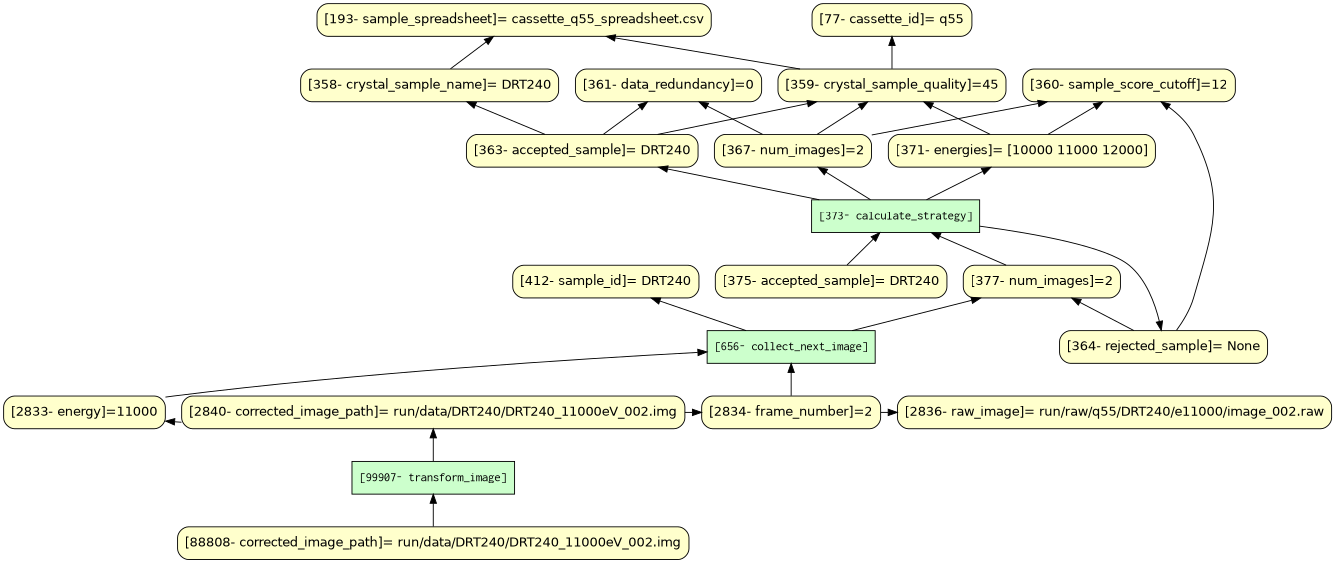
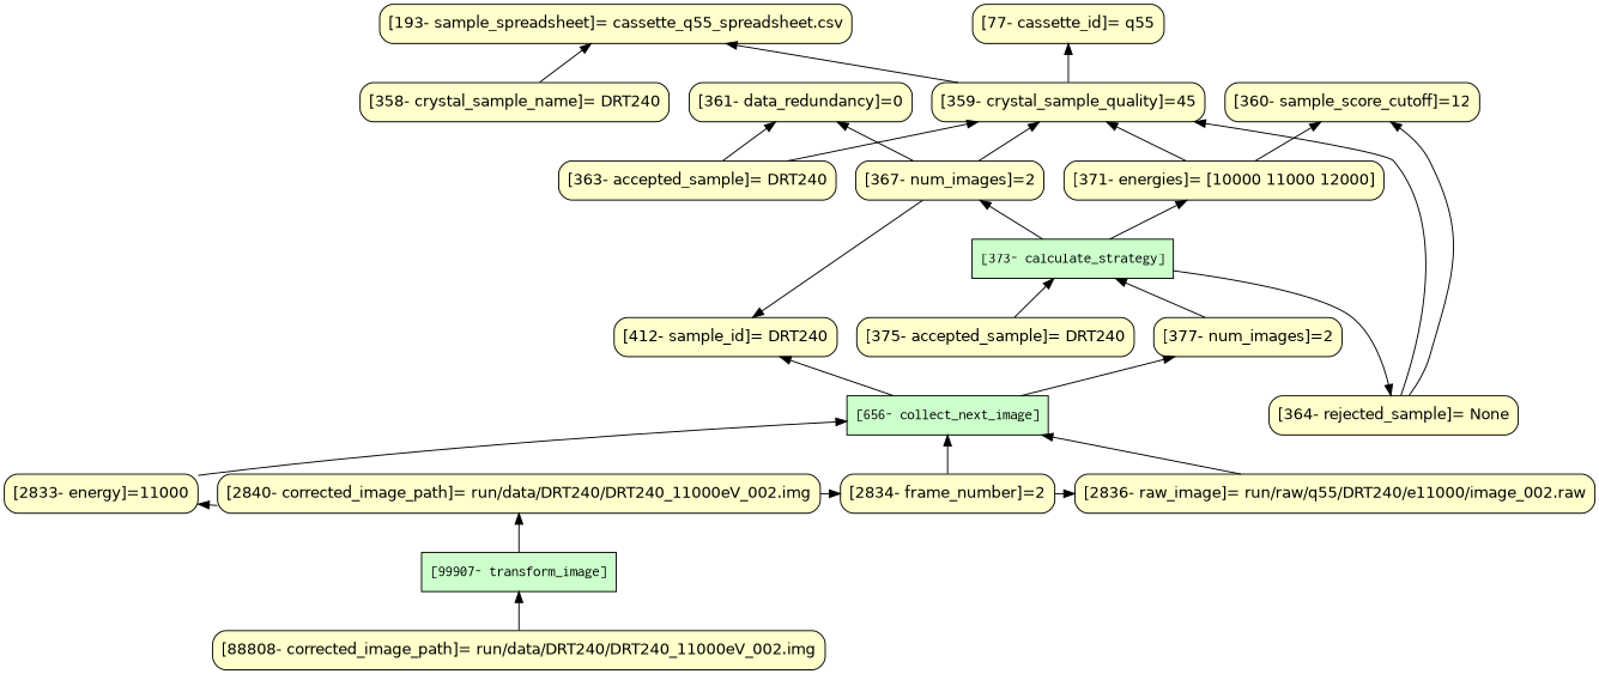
  digraph {
    rankdir=BT
    node [fillcolor="#FFFFCC" fontname=Helvetica peripheries=1 shape=box style="rounded,filled"]
    "[77- cassette_id]= q55"
    "[193- sample_spreadsheet]= cassette_q55_spreadsheet.csv"
    "[375- accepted_sample]= DRT240"
    "[412- sample_id]= DRT240"
    "[377- num_images]=2"
    "[2833- energy]=11000"
    "[2834- frame_number]=2"
    "[2836- raw_image]= run/raw/q55/DRT240/e11000/image_002.raw"
    "[2840- corrected_image_path]= run/data/DRT240/DRT240_11000eV_002.img"
    "[373- calculate_strategy]" [fillcolor="#CCFFCC" fontname=Courier style=filled]
    "[656- collect_next_image]" [fillcolor="#CCFFCC" fontname=Courier style=filled]
    "[363- accepted_sample]= DRT240"
    "[364- rejected_sample]= None"
    "[367- num_images]=2"
    "[371- energies]= [10000 11000 12000]"
    "[358- crystal_sample_name]= DRT240"
    "[359- crystal_sample_quality]=45"
    "[361- data_redundancy]=0"
    "[360- sample_score_cutoff]=12"
    "[99907- transform_image]" [fillcolor="#CCFFCC" fontname=Courier style=filled]
    "[88808- corrected_image_path]= run/data/DRT240/DRT240_11000eV_002.img"
    subgraph sub_1 {
      rank=same
      "[77- cassette_id]= q55"
      "[193- sample_spreadsheet]= cassette_q55_spreadsheet.csv"
    }
    subgraph sub_2 {
      rank=same
      "[375- accepted_sample]= DRT240"
      "[412- sample_id]= DRT240"
      "[377- num_images]=2"
    }
    subgraph sub_3 {
      rank=same
      "[2833- energy]=11000"
      "[2834- frame_number]=2"
      "[2836- raw_image]= run/raw/q55/DRT240/e11000/image_002.raw"
      "[2840- corrected_image_path]= run/data/DRT240/DRT240_11000eV_002.img"
    }
    "[375- accepted_sample]= DRT240" -> "[373- calculate_strategy]"
    "[377- num_images]=2" -> "[373- calculate_strategy]"
    "[2833- energy]=11000" -> "[2836- raw_image]= run/raw/q55/DRT240/e11000/image_002.raw" [style=invis]
    "[2833- energy]=11000" -> "[2840- corrected_image_path]= run/data/DRT240/DRT240_11000eV_002.img" [style=invis]
    "[2833- energy]=11000" -> "[656- collect_next_image]"
    "[2834- frame_number]=2" -> "[2836- raw_image]= run/raw/q55/DRT240/e11000/image_002.raw"
    "[2834- frame_number]=2" -> "[656- collect_next_image]"
+   "[2836- raw_image]= run/raw/q55/DRT240/e11000/image_002.raw" -> "[656- collect_next_image]"
    "[2840- corrected_image_path]= run/data/DRT240/DRT240_11000eV_002.img" -> "[2833- energy]=11000"
    "[2840- corrected_image_path]= run/data/DRT240/DRT240_11000eV_002.img" -> "[2834- frame_number]=2"
-   "[373- calculate_strategy]" -> "[363- accepted_sample]= DRT240"
    "[373- calculate_strategy]" -> "[364- rejected_sample]= None"
    "[373- calculate_strategy]" -> "[367- num_images]=2"
    "[373- calculate_strategy]" -> "[371- energies]= [10000 11000 12000]"
    "[656- collect_next_image]" -> "[412- sample_id]= DRT240"
    "[656- collect_next_image]" -> "[377- num_images]=2"
-   "[363- accepted_sample]= DRT240" -> "[358- crystal_sample_name]= DRT240"
    "[363- accepted_sample]= DRT240" -> "[359- crystal_sample_quality]=45"
    "[363- accepted_sample]= DRT240" -> "[361- data_redundancy]=0"
-   "[364- rejected_sample]= None" -> "[377- num_images]=2"
+   "[364- rejected_sample]= None" -> "[359- crystal_sample_quality]=45"
    "[364- rejected_sample]= None" -> "[360- sample_score_cutoff]=12"
    "[367- num_images]=2" -> "[359- crystal_sample_quality]=45"
    "[367- num_images]=2" -> "[361- data_redundancy]=0"
-   "[367- num_images]=2" -> "[360- sample_score_cutoff]=12"
+   "[367- num_images]=2" -> "[412- sample_id]= DRT240"
    "[371- energies]= [10000 11000 12000]" -> "[359- crystal_sample_quality]=45"
    "[371- energies]= [10000 11000 12000]" -> "[360- sample_score_cutoff]=12"
    "[358- crystal_sample_name]= DRT240" -> "[193- sample_spreadsheet]= cassette_q55_spreadsheet.csv"
    "[359- crystal_sample_quality]=45" -> "[77- cassette_id]= q55"
    "[359- crystal_sample_quality]=45" -> "[193- sample_spreadsheet]= cassette_q55_spreadsheet.csv"
    "[99907- transform_image]" -> "[2840- corrected_image_path]= run/data/DRT240/DRT240_11000eV_002.img"
    "[88808- corrected_image_path]= run/data/DRT240/DRT240_11000eV_002.img" -> "[99907- transform_image]"
  }
